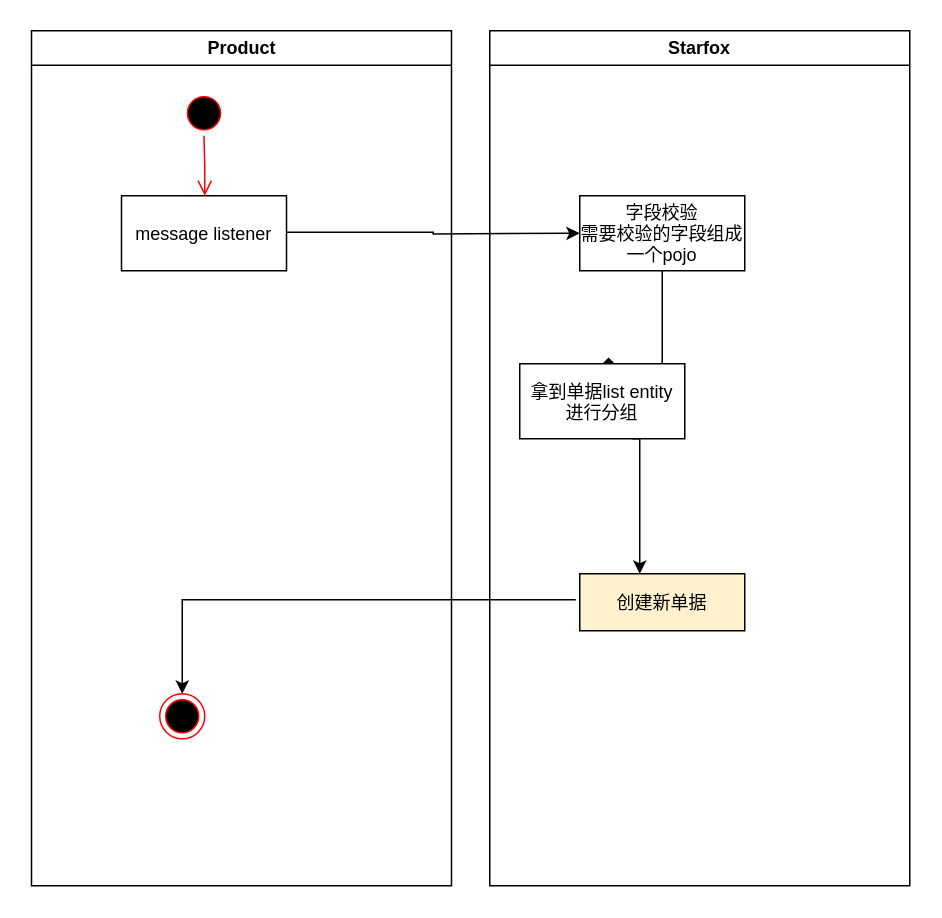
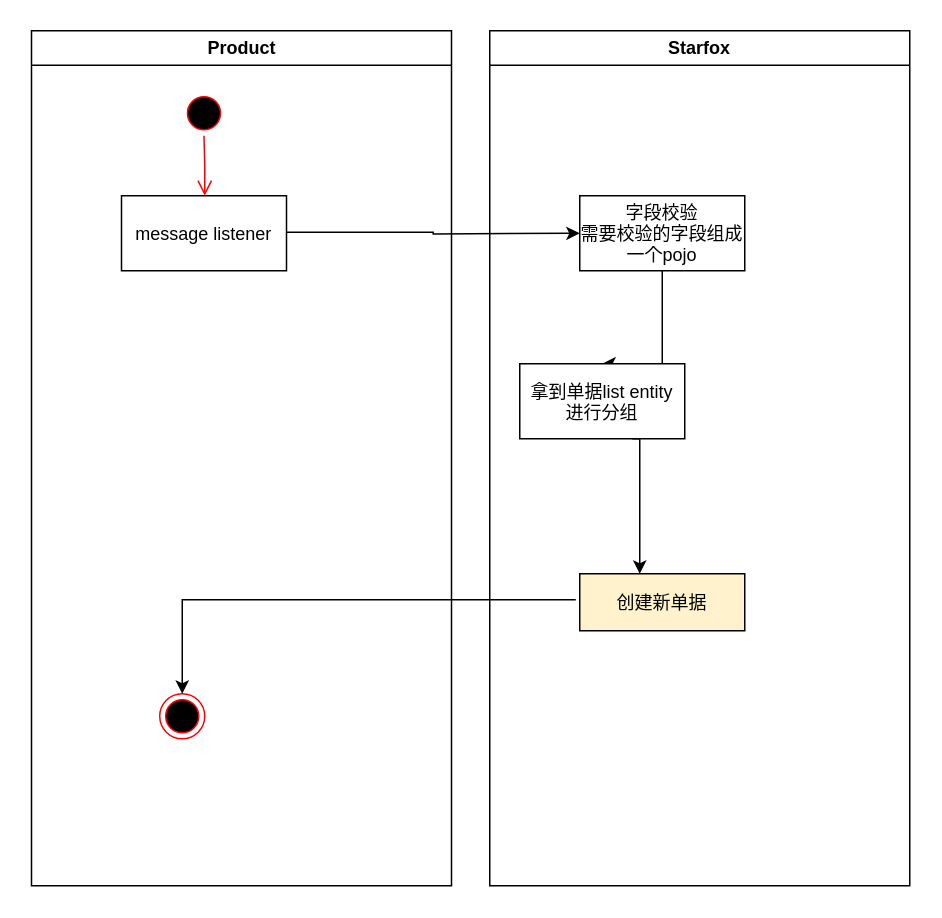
  <mxCell id="0" />
  <mxCell id="1" parent="0" />
  <mxCell id="2" value="Product" style="swimlane;whiteSpace=wrap" parent="1" vertex="1"><mxGeometry x="20.5" y="20" width="280" height="570" as="geometry" /></mxCell>
  <mxCell id="3" value="" style="ellipse;shape=startState;fillColor=#000000;strokeColor=#ff0000;" parent="2" vertex="1"><mxGeometry x="100" y="40" width="30" height="30" as="geometry" /></mxCell>
  <mxCell id="4" value="" style="edgeStyle=elbowEdgeStyle;elbow=horizontal;verticalAlign=bottom;endArrow=open;endSize=8;strokeColor=#FF0000;endFill=1;rounded=0" parent="2" source="3" target="5" edge="1"><mxGeometry x="100" y="40" as="geometry"><mxPoint x="115" y="110" as="targetPoint" /></mxGeometry></mxCell>
  <mxCell id="5" value="message listener" style="" parent="2" vertex="1"><mxGeometry x="60" y="110" width="110" height="50" as="geometry" /></mxCell>
  <mxCell id="6" value="" style="ellipse;shape=endState;fillColor=#000000;strokeColor=#ff0000" parent="2" vertex="1"><mxGeometry x="85.5" y="442" width="30" height="30" as="geometry" /></mxCell>
  <mxCell id="7" value="Starfox" style="swimlane;whiteSpace=wrap" parent="1" vertex="1"><mxGeometry x="326" y="20" width="280" height="570" as="geometry" /></mxCell>
- <mxCell id="8" style="edgeStyle=orthogonalEdgeStyle;rounded=0;orthogonalLoop=1;jettySize=auto;html=1;exitX=0.5;exitY=1;exitDx=0;exitDy=0;entryX=0.5;entryY=0;entryDx=0;entryDy=0;endArrow=diamond;" edge="1" parent="7" source="9" target="10"><mxGeometry relative="1" as="geometry"><Array as="points"><mxPoint x="115" y="242" /><mxPoint x="95" y="242" /></Array></mxGeometry></mxCell>
+ <mxCell id="8" style="edgeStyle=orthogonalEdgeStyle;rounded=0;orthogonalLoop=1;jettySize=auto;html=1;exitX=0.5;exitY=1;exitDx=0;exitDy=0;entryX=0.5;entryY=0;entryDx=0;entryDy=0;" edge="1" parent="7" source="9" target="10"><mxGeometry relative="1" as="geometry"><Array as="points"><mxPoint x="115" y="242" /><mxPoint x="95" y="242" /></Array></mxGeometry></mxCell>
  <mxCell id="9" value="字段校验&#10;需要校验的字段组成&#10;一个pojo" style="" parent="7" vertex="1"><mxGeometry x="60" y="110" width="110" height="50" as="geometry" /></mxCell>
  <mxCell id="10" value="拿到单据list entity&#10;进行分组" style="" parent="7" vertex="1"><mxGeometry x="20" y="222" width="110" height="50" as="geometry" /></mxCell>
  <mxCell id="11" value="创建新单据" style="fillColor=#fff2cc;" parent="7" vertex="1"><mxGeometry x="60" y="362" width="110" height="38" as="geometry" /></mxCell>
  <mxCell id="12" style="edgeStyle=orthogonalEdgeStyle;rounded=0;orthogonalLoop=1;jettySize=auto;html=1;" edge="1" parent="7"><mxGeometry relative="1" as="geometry"><mxPoint x="95" y="272" as="sourcePoint" /><mxPoint x="100" y="362" as="targetPoint" /><Array as="points"><mxPoint x="100" y="272" /></Array></mxGeometry></mxCell>
  <mxCell id="13" style="edgeStyle=orthogonalEdgeStyle;rounded=0;orthogonalLoop=1;jettySize=auto;html=1;exitX=1.001;exitY=0.487;exitDx=0;exitDy=0;exitPerimeter=0;" edge="1" parent="1" source="5"><mxGeometry relative="1" as="geometry"><mxPoint x="386" y="155" as="targetPoint" /></mxGeometry></mxCell>
  <mxCell id="14" style="edgeStyle=orthogonalEdgeStyle;rounded=0;orthogonalLoop=1;jettySize=auto;html=1;exitX=-0.024;exitY=0.456;exitDx=0;exitDy=0;exitPerimeter=0;" edge="1" parent="1" source="11" target="6"><mxGeometry relative="1" as="geometry"><mxPoint x="336" y="401" as="sourcePoint" /></mxGeometry></mxCell>
